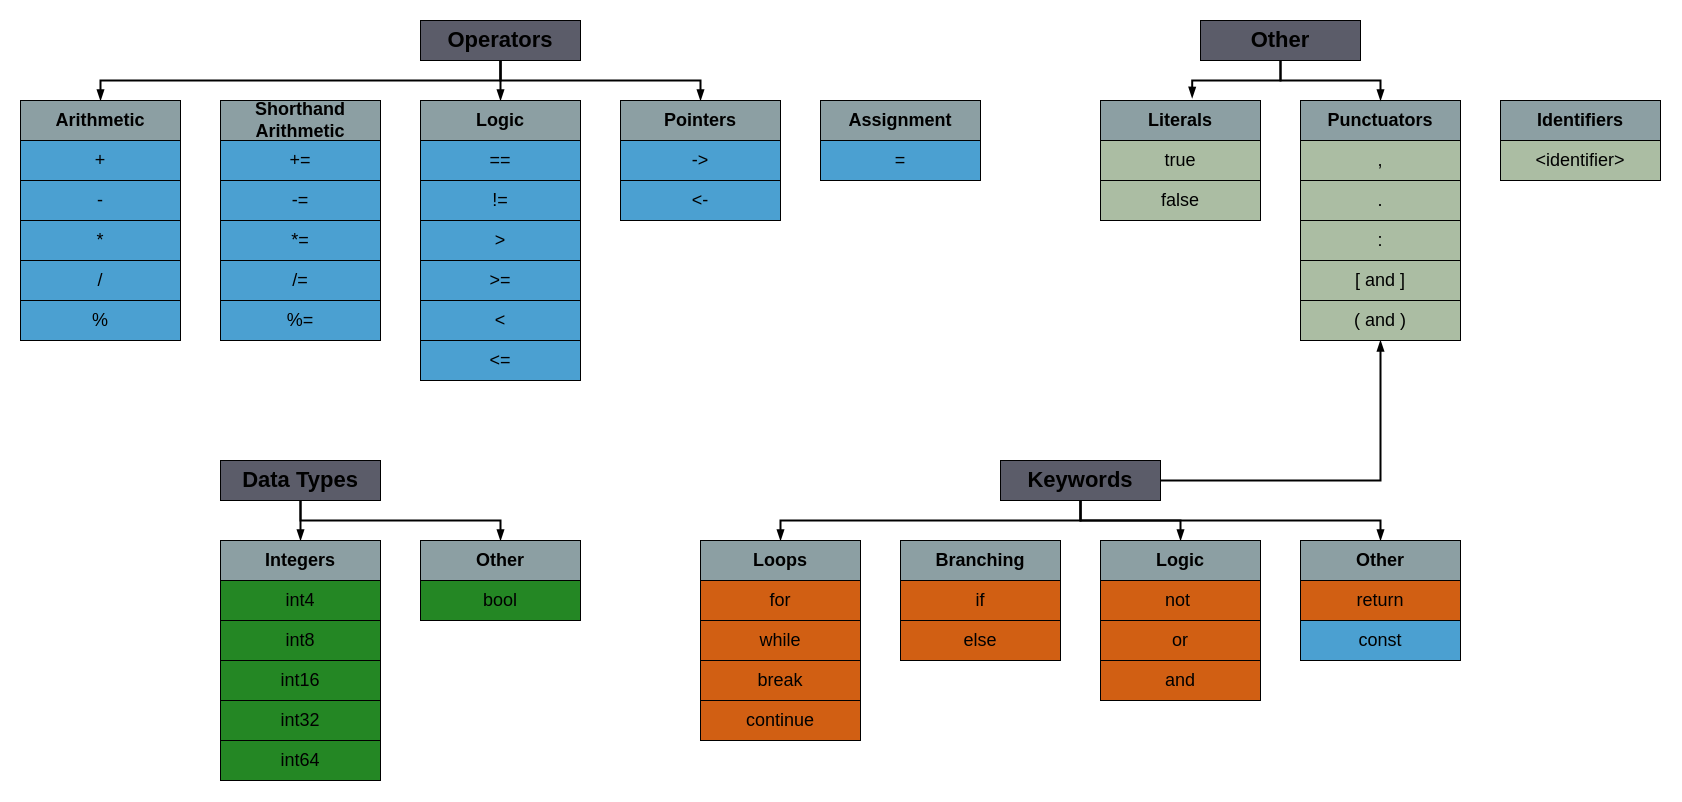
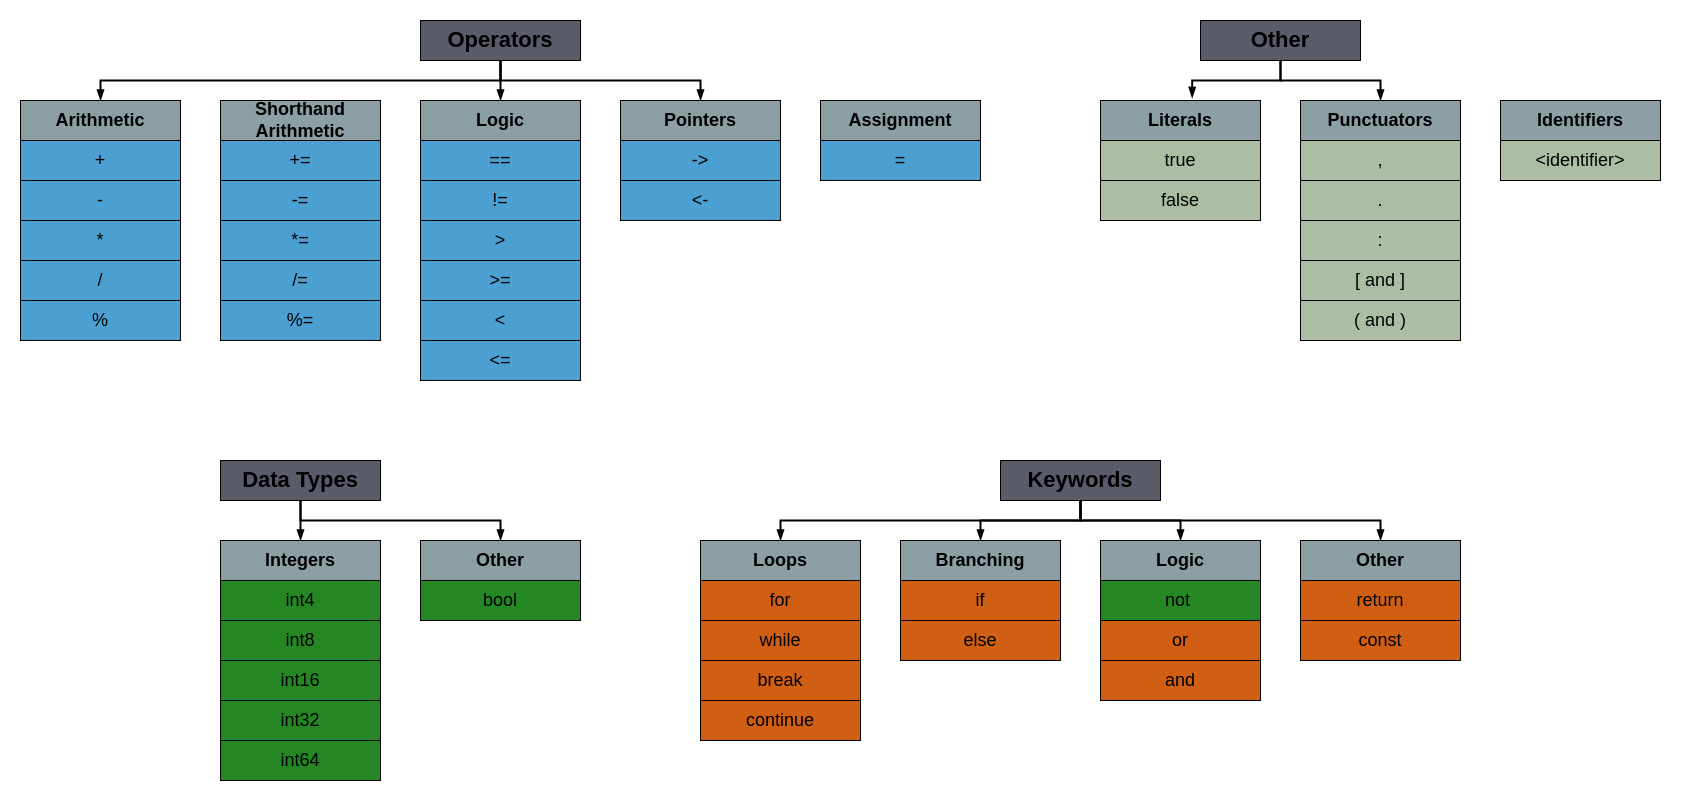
  <mxCell id="0" />
  <mxCell id="1" parent="0" />
  <mxCell id="2" style="edgeStyle=orthogonalEdgeStyle;rounded=0;orthogonalLoop=1;jettySize=auto;html=1;strokeWidth=2;fontSize=22;endArrow=blockThin;endFill=1;" parent="1" source="6" edge="1"><mxGeometry relative="1" as="geometry"><mxPoint x="1180.034" y="540" as="targetPoint" /><Array as="points"><mxPoint x="1080" y="520" /><mxPoint x="1180" y="520" /></Array></mxGeometry></mxCell>
  <mxCell id="3" style="edgeStyle=orthogonalEdgeStyle;rounded=0;orthogonalLoop=1;jettySize=auto;html=1;entryX=0.5;entryY=0;entryDx=0;entryDy=0;strokeWidth=2;fontSize=22;endArrow=blockThin;endFill=1;" parent="1" source="6" edge="1"><mxGeometry relative="1" as="geometry"><mxPoint x="1380" y="540" as="targetPoint" /><Array as="points"><mxPoint x="1080" y="520" /><mxPoint x="1380" y="520" /></Array></mxGeometry></mxCell>
- <mxCell id="4" style="edgeStyle=orthogonalEdgeStyle;rounded=0;orthogonalLoop=1;jettySize=auto;html=1;strokeWidth=2;fontSize=22;endArrow=blockThin;endFill=1;" parent="1" source="6" target="59" edge="1"><mxGeometry relative="1" as="geometry" /></mxCell>
+ <mxCell id="4" style="edgeStyle=orthogonalEdgeStyle;rounded=0;orthogonalLoop=1;jettySize=auto;html=1;entryX=0.5;entryY=0;entryDx=0;entryDy=0;strokeWidth=2;fontSize=22;endArrow=blockThin;endFill=1;" parent="1" source="6" target="21" edge="1"><mxGeometry relative="1" as="geometry" /></mxCell>
  <mxCell id="5" style="edgeStyle=orthogonalEdgeStyle;rounded=0;orthogonalLoop=1;jettySize=auto;html=1;strokeWidth=2;fontSize=22;endArrow=blockThin;endFill=1;" parent="1" source="6" target="20" edge="1"><mxGeometry relative="1" as="geometry"><Array as="points"><mxPoint x="1080" y="520" /><mxPoint x="780" y="520" /></Array></mxGeometry></mxCell>
  <mxCell id="6" value="Keywords" style="rounded=0;whiteSpace=wrap;html=1;fontStyle=1;fontSize=22;fillColor=#5B5C69;" parent="1" vertex="1"><mxGeometry x="1000" y="460" width="160" height="40" as="geometry" /></mxCell>
  <mxCell id="7" value="for" style="rounded=0;whiteSpace=wrap;html=1;fontStyle=0;fontSize=18;align=center;fillColor=#D15F13;" parent="1" vertex="1"><mxGeometry x="700" y="580" width="160" height="40" as="geometry" /></mxCell>
  <mxCell id="8" value="while" style="rounded=0;whiteSpace=wrap;html=1;fontStyle=0;fontSize=18;align=center;fillColor=#D15F13;" parent="1" vertex="1"><mxGeometry x="700" y="620" width="160" height="40" as="geometry" /></mxCell>
  <mxCell id="9" value="if" style="rounded=0;whiteSpace=wrap;html=1;fontStyle=0;fontSize=18;align=center;fillColor=#D15F13;" parent="1" vertex="1"><mxGeometry x="900" y="580" width="160" height="40" as="geometry" /></mxCell>
  <mxCell id="10" style="edgeStyle=orthogonalEdgeStyle;rounded=0;orthogonalLoop=1;jettySize=auto;html=1;entryX=0.5;entryY=0;entryDx=0;entryDy=0;strokeWidth=2;fontSize=18;endArrow=blockThin;endFill=1;" parent="1" source="12" edge="1"><mxGeometry relative="1" as="geometry"><mxPoint x="300" y="540" as="targetPoint" /></mxGeometry></mxCell>
  <mxCell id="11" style="edgeStyle=orthogonalEdgeStyle;rounded=0;orthogonalLoop=1;jettySize=auto;html=1;strokeWidth=2;fontSize=18;endArrow=blockThin;endFill=1;" parent="1" source="12" target="49" edge="1"><mxGeometry relative="1" as="geometry"><Array as="points"><mxPoint x="300" y="520" /><mxPoint x="500" y="520" /></Array></mxGeometry></mxCell>
  <mxCell id="12" value="Data Types" style="rounded=0;whiteSpace=wrap;html=1;fontStyle=1;fontSize=22;fillColor=#5B5C69;" parent="1" vertex="1"><mxGeometry x="220" y="460" width="160" height="40" as="geometry" /></mxCell>
  <mxCell id="13" style="edgeStyle=orthogonalEdgeStyle;rounded=0;orthogonalLoop=1;jettySize=auto;html=1;entryX=0.5;entryY=0;entryDx=0;entryDy=0;strokeWidth=2;fontSize=18;endArrow=blockThin;endFill=1;" parent="1" source="16" target="34" edge="1"><mxGeometry relative="1" as="geometry"><Array as="points"><mxPoint x="500" y="80" /><mxPoint x="100" y="80" /></Array></mxGeometry></mxCell>
  <mxCell id="14" style="edgeStyle=orthogonalEdgeStyle;rounded=0;orthogonalLoop=1;jettySize=auto;html=1;entryX=0.5;entryY=0;entryDx=0;entryDy=0;strokeWidth=2;fontSize=18;endArrow=blockThin;endFill=1;" parent="1" source="16" target="35" edge="1"><mxGeometry relative="1" as="geometry"><Array as="points"><mxPoint x="500" y="80" /><mxPoint x="500" y="80" /></Array></mxGeometry></mxCell>
  <mxCell id="15" style="edgeStyle=orthogonalEdgeStyle;rounded=0;orthogonalLoop=1;jettySize=auto;html=1;entryX=0.5;entryY=0;entryDx=0;entryDy=0;strokeWidth=2;fontSize=18;endArrow=blockThin;endFill=1;" parent="1" source="16" target="67" edge="1"><mxGeometry relative="1" as="geometry"><Array as="points"><mxPoint x="500" y="80" /><mxPoint x="700" y="80" /></Array></mxGeometry></mxCell>
  <mxCell id="16" value="Operators" style="rounded=0;whiteSpace=wrap;html=1;fontStyle=1;fontSize=22;fillColor=#5B5C69;" parent="1" vertex="1"><mxGeometry x="420" y="20" width="160" height="40" as="geometry" /></mxCell>
  <mxCell id="17" value="else" style="rounded=0;whiteSpace=wrap;html=1;fontStyle=0;fontSize=18;align=center;fillColor=#D15F13;" parent="1" vertex="1"><mxGeometry x="900" y="620" width="160" height="40" as="geometry" /></mxCell>
  <mxCell id="18" value="continue" style="rounded=0;whiteSpace=wrap;html=1;fontStyle=0;fontSize=18;align=center;fillColor=#D15F13;" parent="1" vertex="1"><mxGeometry x="700" y="700" width="160" height="40" as="geometry" /></mxCell>
  <mxCell id="19" value="break" style="rounded=0;whiteSpace=wrap;html=1;fontStyle=0;fontSize=18;align=center;fillColor=#D15F13;" parent="1" vertex="1"><mxGeometry x="700" y="660" width="160" height="40" as="geometry" /></mxCell>
  <mxCell id="20" value="Loops" style="rounded=0;whiteSpace=wrap;html=1;fontStyle=1;fontSize=18;align=center;fillColor=#8C9FA3;" parent="1" vertex="1"><mxGeometry x="700" y="540" width="160" height="40" as="geometry" /></mxCell>
  <mxCell id="21" value="Branching" style="rounded=0;whiteSpace=wrap;html=1;fontStyle=1;fontSize=18;align=center;fillColor=#8C9FA3;" parent="1" vertex="1"><mxGeometry x="900" y="540" width="160" height="40" as="geometry" /></mxCell>
  <mxCell id="22" value="true" style="rounded=0;whiteSpace=wrap;html=1;fontStyle=0;fontSize=18;align=center;fillColor=#ABBDA3;" parent="1" vertex="1"><mxGeometry x="1100" y="140" width="160" height="40" as="geometry" /></mxCell>
  <mxCell id="23" value="false" style="rounded=0;whiteSpace=wrap;html=1;fontStyle=0;fontSize=18;align=center;fillColor=#ABBDA3;" parent="1" vertex="1"><mxGeometry x="1100" y="180" width="160" height="40" as="geometry" /></mxCell>
  <mxCell id="24" value="return" style="rounded=0;whiteSpace=wrap;html=1;fontStyle=0;fontSize=18;align=center;fillColor=#D15F13;" parent="1" vertex="1"><mxGeometry x="1300" y="580" width="160" height="40" as="geometry" /></mxCell>
  <mxCell id="25" value="Other" style="rounded=0;whiteSpace=wrap;html=1;fontStyle=1;fontSize=18;align=center;fillColor=#8C9FA3;" parent="1" vertex="1"><mxGeometry x="1300" y="540" width="160" height="40" as="geometry" /></mxCell>
- <mxCell id="26" value="not&amp;nbsp;" style="rounded=0;whiteSpace=wrap;html=1;fontStyle=0;fontSize=18;align=center;fillColor=#D15F13;" parent="1" vertex="1"><mxGeometry x="1100" y="580" width="160" height="40" as="geometry" /></mxCell>
+ <mxCell id="26" value="not&amp;nbsp;" style="rounded=0;whiteSpace=wrap;html=1;fontStyle=0;fontSize=18;align=center;fillColor=#248724;" parent="1" vertex="1"><mxGeometry x="1100" y="580" width="160" height="40" as="geometry" /></mxCell>
  <mxCell id="27" value="or" style="rounded=0;whiteSpace=wrap;html=1;fontStyle=0;fontSize=18;align=center;fillColor=#D15F13;" parent="1" vertex="1"><mxGeometry x="1100" y="620" width="160" height="40" as="geometry" /></mxCell>
  <mxCell id="28" value="Logic" style="rounded=0;whiteSpace=wrap;html=1;fontStyle=1;fontSize=18;align=center;fillColor=#8C9FA3;" parent="1" vertex="1"><mxGeometry x="1100" y="540" width="160" height="40" as="geometry" /></mxCell>
  <mxCell id="29" value="and" style="rounded=0;whiteSpace=wrap;html=1;fontStyle=0;fontSize=18;align=center;fillColor=#D15F13;" parent="1" vertex="1"><mxGeometry x="1100" y="660" width="160" height="40" as="geometry" /></mxCell>
  <mxCell id="30" value="+" style="rounded=0;whiteSpace=wrap;html=1;fontStyle=0;fontSize=18;align=center;fillColor=#4BA0D1;" parent="1" vertex="1"><mxGeometry x="20" y="140" width="160" height="40" as="geometry" /></mxCell>
  <mxCell id="31" value="-" style="rounded=0;whiteSpace=wrap;html=1;fontStyle=0;fontSize=18;align=center;fillColor=#4BA0D1;" parent="1" vertex="1"><mxGeometry x="20" y="180" width="160" height="40" as="geometry" /></mxCell>
  <mxCell id="32" value="*" style="rounded=0;whiteSpace=wrap;html=1;fontStyle=0;fontSize=18;align=center;fillColor=#4BA0D1;" parent="1" vertex="1"><mxGeometry x="20" y="220" width="160" height="40" as="geometry" /></mxCell>
  <mxCell id="33" value="/" style="rounded=0;whiteSpace=wrap;html=1;fontStyle=0;fontSize=18;align=center;fillColor=#4BA0D1;" parent="1" vertex="1"><mxGeometry x="20" y="260" width="160" height="40" as="geometry" /></mxCell>
  <mxCell id="34" value="Arithmetic" style="rounded=0;whiteSpace=wrap;html=1;fontStyle=1;fontSize=18;align=center;fillColor=#8C9FA3;" parent="1" vertex="1"><mxGeometry x="20" y="100" width="160" height="40" as="geometry" /></mxCell>
  <mxCell id="35" value="Logic" style="rounded=0;whiteSpace=wrap;html=1;fontStyle=1;fontSize=18;align=center;fillColor=#8C9FA3;" parent="1" vertex="1"><mxGeometry x="420" y="100" width="160" height="40" as="geometry" /></mxCell>
  <mxCell id="36" value="==" style="rounded=0;whiteSpace=wrap;html=1;fontStyle=0;fontSize=18;align=center;fillColor=#4BA0D1;" parent="1" vertex="1"><mxGeometry x="420" y="140" width="160" height="40" as="geometry" /></mxCell>
  <mxCell id="37" value="!=" style="rounded=0;whiteSpace=wrap;html=1;fontStyle=0;fontSize=18;align=center;fillColor=#4BA0D1;" parent="1" vertex="1"><mxGeometry x="420" y="180" width="160" height="40" as="geometry" /></mxCell>
  <mxCell id="38" value="Shorthand Arithmetic" style="rounded=0;whiteSpace=wrap;html=1;fontStyle=1;fontSize=18;align=center;fillColor=#8C9FA3;" parent="1" vertex="1"><mxGeometry x="220" y="100" width="160" height="40" as="geometry" /></mxCell>
  <mxCell id="39" value="+=" style="rounded=0;whiteSpace=wrap;html=1;fontStyle=0;fontSize=18;align=center;fillColor=#4BA0D1;" parent="1" vertex="1"><mxGeometry x="220" y="140" width="160" height="40" as="geometry" /></mxCell>
  <mxCell id="40" value="-=" style="rounded=0;whiteSpace=wrap;html=1;fontStyle=0;fontSize=18;align=center;fillColor=#4BA0D1;" parent="1" vertex="1"><mxGeometry x="220" y="180" width="160" height="40" as="geometry" /></mxCell>
  <mxCell id="41" value="*=" style="rounded=0;whiteSpace=wrap;html=1;fontStyle=0;fontSize=18;align=center;fillColor=#4BA0D1;" parent="1" vertex="1"><mxGeometry x="220" y="220" width="160" height="40" as="geometry" /></mxCell>
  <mxCell id="42" value="/=" style="rounded=0;whiteSpace=wrap;html=1;fontStyle=0;fontSize=18;align=center;fillColor=#4BA0D1;" parent="1" vertex="1"><mxGeometry x="220" y="260" width="160" height="40" as="geometry" /></mxCell>
  <mxCell id="43" value="Integers" style="rounded=0;whiteSpace=wrap;html=1;fontStyle=1;fontSize=18;align=center;fillColor=#8C9FA3;" parent="1" vertex="1"><mxGeometry x="220" y="540" width="160" height="40" as="geometry" /></mxCell>
  <mxCell id="44" value="int4" style="rounded=0;whiteSpace=wrap;html=1;fontStyle=0;fontSize=18;align=center;fillColor=#248724;" parent="1" vertex="1"><mxGeometry x="220" y="580" width="160" height="40" as="geometry" /></mxCell>
  <mxCell id="45" value="int8" style="rounded=0;whiteSpace=wrap;html=1;fontStyle=0;fontSize=18;align=center;fillColor=#248724;" parent="1" vertex="1"><mxGeometry x="220" y="620" width="160" height="40" as="geometry" /></mxCell>
  <mxCell id="46" value="int16" style="rounded=0;whiteSpace=wrap;html=1;fontStyle=0;fontSize=18;align=center;fillColor=#248724;" parent="1" vertex="1"><mxGeometry x="220" y="660" width="160" height="40" as="geometry" /></mxCell>
  <mxCell id="47" value="int32" style="rounded=0;whiteSpace=wrap;html=1;fontStyle=0;fontSize=18;align=center;fillColor=#248724;" parent="1" vertex="1"><mxGeometry x="220" y="700" width="160" height="40" as="geometry" /></mxCell>
  <mxCell id="48" value="int64" style="rounded=0;whiteSpace=wrap;html=1;fontStyle=0;fontSize=18;align=center;fillColor=#248724;" parent="1" vertex="1"><mxGeometry x="220" y="740" width="160" height="40" as="geometry" /></mxCell>
  <mxCell id="49" value="Other" style="rounded=0;whiteSpace=wrap;html=1;fontStyle=1;fontSize=18;align=center;fillColor=#8C9FA3;" parent="1" vertex="1"><mxGeometry x="420" y="540" width="160" height="40" as="geometry" /></mxCell>
  <mxCell id="50" value="bool" style="rounded=0;whiteSpace=wrap;html=1;fontStyle=0;fontSize=18;align=center;fillColor=#248724;" parent="1" vertex="1"><mxGeometry x="420" y="580" width="160" height="40" as="geometry" /></mxCell>
  <mxCell id="51" value="," style="rounded=0;whiteSpace=wrap;html=1;fontStyle=0;fontSize=18;align=center;fillColor=#ABBDA3;" parent="1" vertex="1"><mxGeometry x="1300" y="140" width="160" height="40" as="geometry" /></mxCell>
  <mxCell id="52" value="." style="rounded=0;whiteSpace=wrap;html=1;fontStyle=0;fontSize=18;align=center;fillColor=#ABBDA3;" parent="1" vertex="1"><mxGeometry x="1300" y="180" width="160" height="40" as="geometry" /></mxCell>
  <mxCell id="53" value="&amp;gt;" style="rounded=0;whiteSpace=wrap;html=1;fontStyle=0;fontSize=18;align=center;fillColor=#4BA0D1;" parent="1" vertex="1"><mxGeometry x="420" y="220" width="160" height="40" as="geometry" /></mxCell>
  <mxCell id="54" value="&amp;gt;=" style="rounded=0;whiteSpace=wrap;html=1;fontStyle=0;fontSize=18;align=center;fillColor=#4BA0D1;" parent="1" vertex="1"><mxGeometry x="420" y="260" width="160" height="40" as="geometry" /></mxCell>
  <mxCell id="55" value="&amp;lt;" style="rounded=0;whiteSpace=wrap;html=1;fontStyle=0;fontSize=18;align=center;fillColor=#4BA0D1;" parent="1" vertex="1"><mxGeometry x="420" y="300" width="160" height="40" as="geometry" /></mxCell>
  <mxCell id="56" value="&amp;lt;=" style="rounded=0;whiteSpace=wrap;html=1;fontStyle=0;fontSize=18;align=center;fillColor=#4BA0D1;" parent="1" vertex="1"><mxGeometry x="420" y="340" width="160" height="40" as="geometry" /></mxCell>
  <mxCell id="57" value=":" style="rounded=0;whiteSpace=wrap;html=1;fontStyle=0;fontSize=18;align=center;fillColor=#ABBDA3;" parent="1" vertex="1"><mxGeometry x="1300" y="220" width="160" height="40" as="geometry" /></mxCell>
  <mxCell id="58" value="[ and ]" style="rounded=0;whiteSpace=wrap;html=1;fontStyle=0;fontSize=18;align=center;fillColor=#ABBDA3;" parent="1" vertex="1"><mxGeometry x="1300" y="260" width="160" height="40" as="geometry" /></mxCell>
  <mxCell id="59" value="( and )" style="rounded=0;whiteSpace=wrap;html=1;fontStyle=0;fontSize=18;align=center;fillColor=#ABBDA3;" parent="1" vertex="1"><mxGeometry x="1300" y="300" width="160" height="40" as="geometry" /></mxCell>
  <mxCell id="60" value="%" style="rounded=0;whiteSpace=wrap;html=1;fontStyle=0;fontSize=18;align=center;fillColor=#4BA0D1;" parent="1" vertex="1"><mxGeometry x="20" y="300" width="160" height="40" as="geometry" /></mxCell>
  <mxCell id="61" value="Literals" style="rounded=0;whiteSpace=wrap;html=1;fontStyle=1;fontSize=18;align=center;fillColor=#8C9FA3;" parent="1" vertex="1"><mxGeometry x="1100" y="100" width="160" height="40" as="geometry" /></mxCell>
  <mxCell id="62" value="Punctuators" style="rounded=0;whiteSpace=wrap;html=1;fontStyle=1;fontSize=18;align=center;fillColor=#8C9FA3;" parent="1" vertex="1"><mxGeometry x="1300" y="100" width="160" height="40" as="geometry" /></mxCell>
  <mxCell id="63" style="edgeStyle=orthogonalEdgeStyle;rounded=0;orthogonalLoop=1;jettySize=auto;html=1;entryX=0.573;entryY=-0.066;entryDx=0;entryDy=0;entryPerimeter=0;strokeWidth=2;fontSize=18;endArrow=blockThin;endFill=1;" parent="1" source="65" target="61" edge="1"><mxGeometry relative="1" as="geometry" /></mxCell>
  <mxCell id="64" style="edgeStyle=orthogonalEdgeStyle;rounded=0;orthogonalLoop=1;jettySize=auto;html=1;strokeWidth=2;fontSize=18;endArrow=blockThin;endFill=1;" parent="1" source="65" target="62" edge="1"><mxGeometry relative="1" as="geometry" /></mxCell>
  <mxCell id="65" value="Other" style="rounded=0;whiteSpace=wrap;html=1;fontStyle=1;fontSize=22;fillColor=#5B5C69;" parent="1" vertex="1"><mxGeometry x="1200" y="20" width="160" height="40" as="geometry" /></mxCell>
- <mxCell id="66" value="const" style="rounded=0;whiteSpace=wrap;html=1;fontStyle=0;fontSize=18;align=center;fillColor=#4ba0d1;" parent="1" vertex="1"><mxGeometry x="1300" y="620" width="160" height="40" as="geometry" /></mxCell>
+ <mxCell id="66" value="const" style="rounded=0;whiteSpace=wrap;html=1;fontStyle=0;fontSize=18;align=center;fillColor=#D15F13;" parent="1" vertex="1"><mxGeometry x="1300" y="620" width="160" height="40" as="geometry" /></mxCell>
  <mxCell id="67" value="Pointers" style="rounded=0;whiteSpace=wrap;html=1;fontStyle=1;fontSize=18;align=center;fillColor=#8C9FA3;" parent="1" vertex="1"><mxGeometry x="620" y="100" width="160" height="40" as="geometry" /></mxCell>
  <mxCell id="68" value="-&amp;gt;" style="rounded=0;whiteSpace=wrap;html=1;fontStyle=0;fontSize=18;align=center;fillColor=#4BA0D1;" parent="1" vertex="1"><mxGeometry x="620" y="140" width="160" height="40" as="geometry" /></mxCell>
  <mxCell id="69" value="&amp;lt;-" style="rounded=0;whiteSpace=wrap;html=1;fontStyle=0;fontSize=18;align=center;fillColor=#4BA0D1;" parent="1" vertex="1"><mxGeometry x="620" y="180" width="160" height="40" as="geometry" /></mxCell>
  <mxCell id="70" value="Assignment" style="rounded=0;whiteSpace=wrap;html=1;fontStyle=1;fontSize=18;align=center;fillColor=#8C9FA3;" parent="1" vertex="1"><mxGeometry x="820" y="100" width="160" height="40" as="geometry" /></mxCell>
  <mxCell id="71" value="=" style="rounded=0;whiteSpace=wrap;html=1;fontStyle=0;fontSize=18;align=center;fillColor=#4BA0D1;" parent="1" vertex="1"><mxGeometry x="820" y="140" width="160" height="40" as="geometry" /></mxCell>
  <mxCell id="72" value="%=" style="rounded=0;whiteSpace=wrap;html=1;fontStyle=0;fontSize=18;align=center;fillColor=#4BA0D1;" vertex="1" parent="1"><mxGeometry x="220" y="300" width="160" height="40" as="geometry" /></mxCell>
  <mxCell id="73" value="Identifiers" style="rounded=0;whiteSpace=wrap;html=1;fontStyle=1;fontSize=18;align=center;fillColor=#8C9FA3;" vertex="1" parent="1"><mxGeometry x="1500" y="100" width="160" height="40" as="geometry" /></mxCell>
  <mxCell id="74" value="&amp;lt;identifier&amp;gt;" style="rounded=0;whiteSpace=wrap;html=1;fontStyle=0;fontSize=18;align=center;fillColor=#ABBDA3;" vertex="1" parent="1"><mxGeometry x="1500" y="140" width="160" height="40" as="geometry" /></mxCell>
